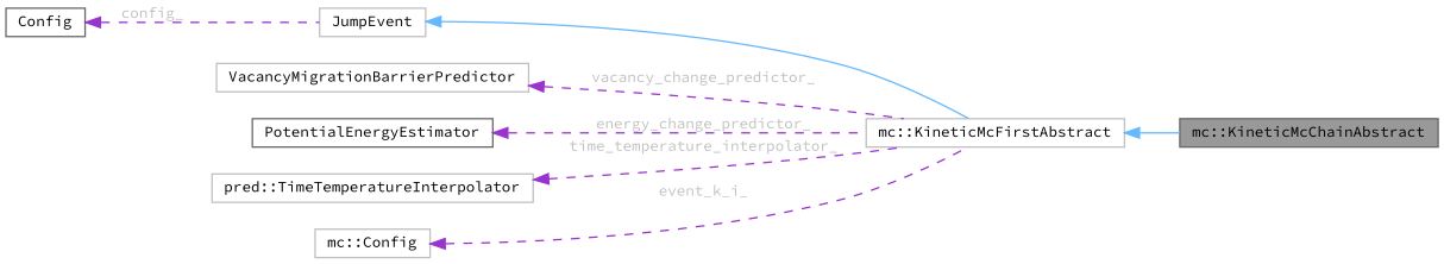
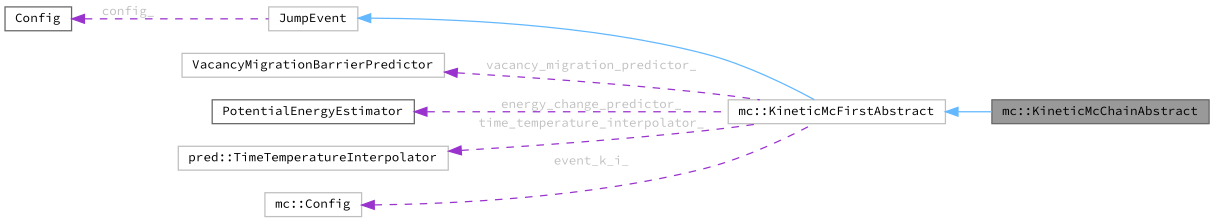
  digraph {
    fontname="Source Code Pro"
    rankdir=LR
    node [color=grey75 fillcolor=white fontname="Source Code Pro" fontsize=10 shape=box style=filled]
    edge [color=darkorchid3 dir=back fontname="Source Code Pro" fontsize=10 labelfontname=Helvetica labelfontsize=10 style=dashed fontcolor=grey]
    n1 [color=gray40 fillcolor=grey60 fontcolor=black height=0.2 label="mc::KineticMcChainAbstract" width=0.4]
    n2 [height=0.2 label="mc::KineticMcFirstAbstract" width=0.4]
    n3 [height=0.2 label=JumpEvent width=0.4]
    n4 [color=gray40 height=0.2 label=Config width=0.4]
    n5 [height=0.2 label=VacancyMigrationBarrierPredictor width=0.4]
    n6 [color=gray40 height=0.2 label=PotentialEnergyEstimator width=0.4]
    n7 [height=0.2 label="pred::TimeTemperatureInterpolator" width=0.4]
    n8 [height=0.2 label="mc::Config" width=0.4]
    n2 -> n1 [color=steelblue1 style=solid fontcolor=""]
    n3 -> n2 [color=steelblue1 style=solid fontcolor=""]
    n4 -> n3 [label=" config_"]
-   n5 -> n2 [label=" vacancy_change_predictor_"]
+   n5 -> n2 [label=" vacancy_migration_predictor_"]
    n6 -> n2 [label=" energy_change_predictor_"]
    n7 -> n2 [label=" time_temperature_interpolator_"]
    n8 -> n2 [label=" event_k_i_"]
  }
